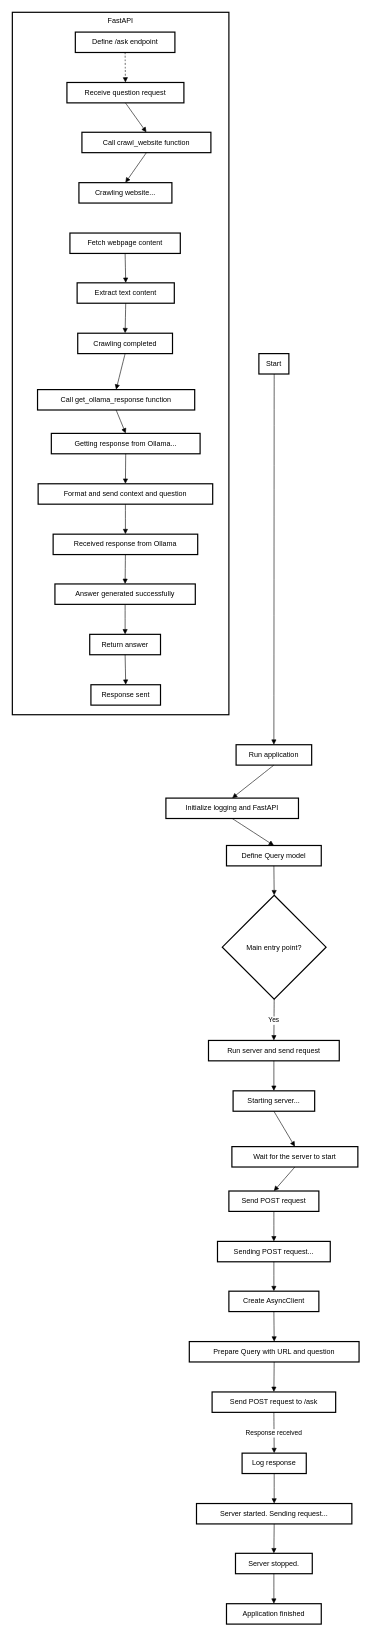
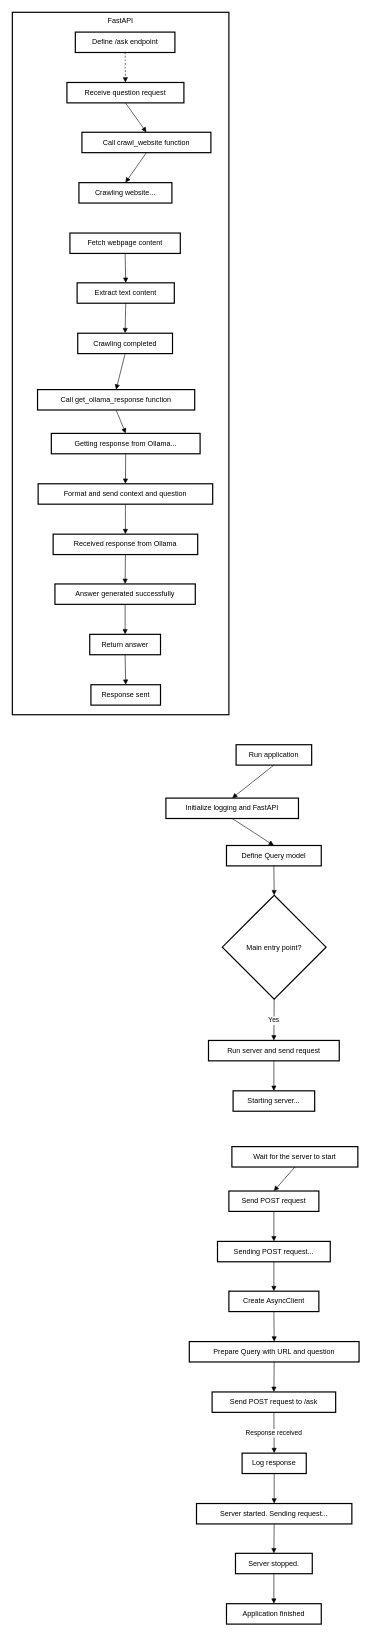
  <mxCell id="0" />
  <mxCell id="1" parent="0" />
  <mxCell id="2" value="FastAPI" style="whiteSpace=wrap;strokeWidth=2;verticalAlign=top;" vertex="1" parent="1"><mxGeometry x="20" y="20" width="361" height="1171" as="geometry" /></mxCell>
  <mxCell id="3" value="Define /ask endpoint" style="whiteSpace=wrap;strokeWidth=2;" vertex="1" parent="2"><mxGeometry x="105" y="33" width="166" height="34" as="geometry" /></mxCell>
  <mxCell id="4" value="Receive question request" style="whiteSpace=wrap;strokeWidth=2;" vertex="1" parent="2"><mxGeometry x="91" y="117" width="195" height="34" as="geometry" /></mxCell>
  <mxCell id="5" value="Call crawl_website function" style="whiteSpace=wrap;strokeWidth=2;" vertex="1" parent="2"><mxGeometry x="116" y="200" width="215" height="34" as="geometry" /></mxCell>
  <mxCell id="6" value="Crawling website..." style="whiteSpace=wrap;strokeWidth=2;" vertex="1" parent="2"><mxGeometry x="111" y="284" width="155" height="34" as="geometry" /></mxCell>
  <mxCell id="7" value="Fetch webpage content" style="whiteSpace=wrap;strokeWidth=2;" vertex="1" parent="2"><mxGeometry x="96" y="368" width="184" height="34" as="geometry" /></mxCell>
  <mxCell id="8" value="Extract text content" style="whiteSpace=wrap;strokeWidth=2;" vertex="1" parent="2"><mxGeometry x="108" y="451" width="162" height="34" as="geometry" /></mxCell>
  <mxCell id="9" value="Crawling completed" style="whiteSpace=wrap;strokeWidth=2;" vertex="1" parent="2"><mxGeometry x="109" y="535" width="158" height="34" as="geometry" /></mxCell>
  <mxCell id="10" value="Call get_ollama_response function" style="whiteSpace=wrap;strokeWidth=2;" vertex="1" parent="2"><mxGeometry x="42" y="629" width="262" height="34" as="geometry" /></mxCell>
  <mxCell id="11" value="Getting response from Ollama..." style="whiteSpace=wrap;strokeWidth=2;" vertex="1" parent="2"><mxGeometry x="65" y="702" width="248" height="34" as="geometry" /></mxCell>
  <mxCell id="12" value="Format and send context and question" style="whiteSpace=wrap;strokeWidth=2;" vertex="1" parent="2"><mxGeometry x="43" y="786" width="291" height="34" as="geometry" /></mxCell>
  <mxCell id="13" value="Received response from Ollama" style="whiteSpace=wrap;strokeWidth=2;" vertex="1" parent="2"><mxGeometry x="68" y="870" width="241" height="34" as="geometry" /></mxCell>
  <mxCell id="14" value="Answer generated successfully" style="whiteSpace=wrap;strokeWidth=2;" vertex="1" parent="2"><mxGeometry x="71" y="953" width="234" height="34" as="geometry" /></mxCell>
  <mxCell id="15" value="Return answer" style="whiteSpace=wrap;strokeWidth=2;" vertex="1" parent="2"><mxGeometry x="129" y="1037" width="118" height="34" as="geometry" /></mxCell>
  <mxCell id="16" value="Response sent" style="whiteSpace=wrap;strokeWidth=2;" vertex="1" parent="2"><mxGeometry x="131" y="1121" width="116" height="34" as="geometry" /></mxCell>
  <mxCell id="17" value="" style="curved=1;startArrow=none;endArrow=block;exitX=0.5;exitY=0.99;entryX=0.5;entryY=-0.01;rounded=0;dashed=1;" edge="1" parent="2" source="3" target="4"><mxGeometry relative="1" as="geometry"><Array as="points" /></mxGeometry></mxCell>
  <mxCell id="18" value="" style="curved=1;startArrow=none;endArrow=block;exitX=0.5;exitY=0.98;entryX=0.5;entryY=0.01;rounded=0;" edge="1" parent="2" source="4" target="5"><mxGeometry relative="1" as="geometry"><Array as="points" /></mxGeometry></mxCell>
  <mxCell id="19" value="" style="curved=1;startArrow=none;endArrow=block;exitX=0.5;exitY=1;entryX=0.5;entryY=0;rounded=0;" edge="1" parent="2" source="5" target="6"><mxGeometry relative="1" as="geometry"><Array as="points" /></mxGeometry></mxCell>
  <mxCell id="20" value="" style="curved=1;startArrow=none;endArrow=block;exitX=0.5;exitY=0.98;entryX=0.5;entryY=0.01;rounded=0;" edge="1" parent="2" source="7" target="8"><mxGeometry relative="1" as="geometry"><Array as="points" /></mxGeometry></mxCell>
  <mxCell id="21" value="" style="curved=1;startArrow=none;endArrow=block;exitX=0.5;exitY=1;entryX=0.5;entryY=0;rounded=0;" edge="1" parent="2" source="8" target="9"><mxGeometry relative="1" as="geometry"><Array as="points" /></mxGeometry></mxCell>
  <mxCell id="22" value="" style="curved=1;startArrow=none;endArrow=block;exitX=0.5;exitY=0.99;entryX=0.5;entryY=-0.01;rounded=0;" edge="1" parent="2" source="9" target="10"><mxGeometry relative="1" as="geometry"><Array as="points" /></mxGeometry></mxCell>
  <mxCell id="23" value="" style="curved=1;startArrow=none;endArrow=block;exitX=0.5;exitY=0.98;entryX=0.5;entryY=0.01;rounded=0;" edge="1" parent="2" source="10" target="11"><mxGeometry relative="1" as="geometry"><Array as="points" /></mxGeometry></mxCell>
  <mxCell id="24" value="" style="curved=1;startArrow=none;endArrow=block;exitX=0.5;exitY=1;entryX=0.5;entryY=0;rounded=0;" edge="1" parent="2" source="11" target="12"><mxGeometry relative="1" as="geometry"><Array as="points" /></mxGeometry></mxCell>
  <mxCell id="25" value="" style="curved=1;startArrow=none;endArrow=block;exitX=0.5;exitY=0.99;entryX=0.5;entryY=-0.01;rounded=0;" edge="1" parent="2" source="12" target="13"><mxGeometry relative="1" as="geometry"><Array as="points" /></mxGeometry></mxCell>
  <mxCell id="26" value="" style="curved=1;startArrow=none;endArrow=block;exitX=0.5;exitY=0.98;entryX=0.5;entryY=0.01;rounded=0;" edge="1" parent="2" source="13" target="14"><mxGeometry relative="1" as="geometry"><Array as="points" /></mxGeometry></mxCell>
  <mxCell id="27" value="" style="curved=1;startArrow=none;endArrow=block;exitX=0.5;exitY=1;entryX=0.5;entryY=0;rounded=0;" edge="1" parent="2" source="14" target="15"><mxGeometry relative="1" as="geometry"><Array as="points" /></mxGeometry></mxCell>
  <mxCell id="28" value="" style="curved=1;startArrow=none;endArrow=block;exitX=0.5;exitY=0.99;entryX=0.5;entryY=-0.01;rounded=0;" edge="1" parent="2" source="15" target="16"><mxGeometry relative="1" as="geometry"><Array as="points" /></mxGeometry></mxCell>
- <mxCell id="29" value="Start" style="whiteSpace=wrap;strokeWidth=2;" vertex="1" parent="1"><mxGeometry x="431" y="589" width="50" height="34" as="geometry" /></mxCell>
  <mxCell id="30" value="Run application" style="whiteSpace=wrap;strokeWidth=2;" vertex="1" parent="1"><mxGeometry x="393" y="1241" width="126" height="34" as="geometry" /></mxCell>
  <mxCell id="31" value="Initialize logging and FastAPI" style="whiteSpace=wrap;strokeWidth=2;" vertex="1" parent="1"><mxGeometry x="276" y="1330" width="221" height="34" as="geometry" /></mxCell>
  <mxCell id="32" value="Define Query model" style="whiteSpace=wrap;strokeWidth=2;" vertex="1" parent="1"><mxGeometry x="377" y="1409" width="158" height="34" as="geometry" /></mxCell>
  <mxCell id="33" value="Main entry point?" style="rhombus;strokeWidth=2;whiteSpace=wrap;" vertex="1" parent="1"><mxGeometry x="370" y="1492" width="173" height="173" as="geometry" /></mxCell>
  <mxCell id="34" value="Run server and send request" style="whiteSpace=wrap;strokeWidth=2;" vertex="1" parent="1"><mxGeometry x="347" y="1734" width="218" height="34" as="geometry" /></mxCell>
  <mxCell id="35" value="Starting server..." style="whiteSpace=wrap;strokeWidth=2;" vertex="1" parent="1"><mxGeometry x="388" y="1818" width="136" height="34" as="geometry" /></mxCell>
  <mxCell id="36" value="Wait for the server to start" style="whiteSpace=wrap;strokeWidth=2;" vertex="1" parent="1"><mxGeometry x="386" y="1911" width="210" height="34" as="geometry" /></mxCell>
  <mxCell id="37" value="Send POST request" style="whiteSpace=wrap;strokeWidth=2;" vertex="1" parent="1"><mxGeometry x="381" y="1985" width="150" height="34" as="geometry" /></mxCell>
  <mxCell id="38" value="Sending POST request..." style="whiteSpace=wrap;strokeWidth=2;" vertex="1" parent="1"><mxGeometry x="362" y="2069" width="188" height="34" as="geometry" /></mxCell>
  <mxCell id="39" value="Create AsyncClient" style="whiteSpace=wrap;strokeWidth=2;" vertex="1" parent="1"><mxGeometry x="381" y="2152" width="150" height="34" as="geometry" /></mxCell>
  <mxCell id="40" value="Prepare Query with URL and question" style="whiteSpace=wrap;strokeWidth=2;" vertex="1" parent="1"><mxGeometry x="315" y="2236" width="283" height="34" as="geometry" /></mxCell>
  <mxCell id="41" value="Send POST request to /ask" style="whiteSpace=wrap;strokeWidth=2;" vertex="1" parent="1"><mxGeometry x="353" y="2320" width="206" height="34" as="geometry" /></mxCell>
  <mxCell id="42" value="Log response" style="whiteSpace=wrap;strokeWidth=2;" vertex="1" parent="1"><mxGeometry x="403" y="2422" width="107" height="34" as="geometry" /></mxCell>
  <mxCell id="43" value="Server started. Sending request..." style="whiteSpace=wrap;strokeWidth=2;" vertex="1" parent="1"><mxGeometry x="327" y="2506" width="259" height="34" as="geometry" /></mxCell>
  <mxCell id="44" value="Server stopped." style="whiteSpace=wrap;strokeWidth=2;" vertex="1" parent="1"><mxGeometry x="392" y="2589" width="128" height="34" as="geometry" /></mxCell>
  <mxCell id="45" value="Application finished" style="whiteSpace=wrap;strokeWidth=2;" vertex="1" parent="1"><mxGeometry x="377" y="2673" width="158" height="34" as="geometry" /></mxCell>
- <mxCell id="46" value="" style="curved=1;startArrow=none;endArrow=block;exitX=0.51;exitY=0.99;entryX=0.5;entryY=0.01;rounded=0;" edge="1" parent="1" source="29" target="30"><mxGeometry relative="1" as="geometry"><Array as="points" /></mxGeometry></mxCell>
  <mxCell id="47" value="" style="curved=1;startArrow=none;endArrow=block;exitX=0.5;exitY=1;entryX=0.5;entryY=0;rounded=0;" edge="1" parent="1" source="30" target="31"><mxGeometry relative="1" as="geometry"><Array as="points" /></mxGeometry></mxCell>
  <mxCell id="48" value="" style="curved=1;startArrow=none;endArrow=block;exitX=0.5;exitY=0.99;entryX=0.5;entryY=-0.01;rounded=0;" edge="1" parent="1" source="31" target="32"><mxGeometry relative="1" as="geometry"><Array as="points" /></mxGeometry></mxCell>
  <mxCell id="49" value="" style="curved=1;startArrow=none;endArrow=block;exitX=0.5;exitY=0.98;entryX=0.5;entryY=0;rounded=0;" edge="1" parent="1" source="32" target="33"><mxGeometry relative="1" as="geometry"><Array as="points" /></mxGeometry></mxCell>
  <mxCell id="50" value="Yes" style="curved=1;startArrow=none;endArrow=block;exitX=0.5;exitY=1;entryX=0.5;entryY=0;rounded=0;" edge="1" parent="1" source="33" target="34"><mxGeometry relative="1" as="geometry"><Array as="points" /></mxGeometry></mxCell>
  <mxCell id="51" value="" style="curved=1;startArrow=none;endArrow=block;exitX=0.5;exitY=0.99;entryX=0.5;entryY=-0.01;rounded=0;" edge="1" parent="1" source="34" target="35"><mxGeometry relative="1" as="geometry"><Array as="points" /></mxGeometry></mxCell>
- <mxCell id="52" value="" style="curved=1;startArrow=none;endArrow=block;exitX=0.5;exitY=0.98;entryX=0.5;entryY=0.01;rounded=0;" edge="1" parent="1" source="35" target="36"><mxGeometry relative="1" as="geometry"><Array as="points" /></mxGeometry></mxCell>
  <mxCell id="53" value="" style="curved=1;startArrow=none;endArrow=block;exitX=0.5;exitY=1;entryX=0.5;entryY=0;rounded=0;" edge="1" parent="1" source="36" target="37"><mxGeometry relative="1" as="geometry"><Array as="points" /></mxGeometry></mxCell>
  <mxCell id="54" value="" style="curved=1;startArrow=none;endArrow=block;exitX=0.5;exitY=0.99;entryX=0.5;entryY=-0.01;rounded=0;" edge="1" parent="1" source="37" target="38"><mxGeometry relative="1" as="geometry"><Array as="points" /></mxGeometry></mxCell>
  <mxCell id="55" value="" style="curved=1;startArrow=none;endArrow=block;exitX=0.5;exitY=0.98;entryX=0.5;entryY=0.01;rounded=0;" edge="1" parent="1" source="38" target="39"><mxGeometry relative="1" as="geometry"><Array as="points" /></mxGeometry></mxCell>
  <mxCell id="56" value="" style="curved=1;startArrow=none;endArrow=block;exitX=0.5;exitY=1;entryX=0.5;entryY=0;rounded=0;" edge="1" parent="1" source="39" target="40"><mxGeometry relative="1" as="geometry"><Array as="points" /></mxGeometry></mxCell>
  <mxCell id="57" value="" style="curved=1;startArrow=none;endArrow=block;exitX=0.5;exitY=0.99;entryX=0.5;entryY=-0.01;rounded=0;" edge="1" parent="1" source="40" target="41"><mxGeometry relative="1" as="geometry"><Array as="points" /></mxGeometry></mxCell>
  <mxCell id="58" value="Response received" style="curved=1;startArrow=none;endArrow=block;exitX=0.5;exitY=0.98;entryX=0.5;entryY=0;rounded=0;" edge="1" parent="1" source="41" target="42"><mxGeometry relative="1" as="geometry"><Array as="points" /></mxGeometry></mxCell>
  <mxCell id="59" value="" style="curved=1;startArrow=none;endArrow=block;exitX=0.5;exitY=0.99;entryX=0.5;entryY=-0.01;rounded=0;" edge="1" parent="1" source="42" target="43"><mxGeometry relative="1" as="geometry"><Array as="points" /></mxGeometry></mxCell>
  <mxCell id="60" value="" style="curved=1;startArrow=none;endArrow=block;exitX=0.5;exitY=0.98;entryX=0.5;entryY=0.01;rounded=0;" edge="1" parent="1" source="43" target="44"><mxGeometry relative="1" as="geometry"><Array as="points" /></mxGeometry></mxCell>
  <mxCell id="61" value="" style="curved=1;startArrow=none;endArrow=block;exitX=0.5;exitY=1;entryX=0.5;entryY=0;rounded=0;" edge="1" parent="1" source="44" target="45"><mxGeometry relative="1" as="geometry"><Array as="points" /></mxGeometry></mxCell>
